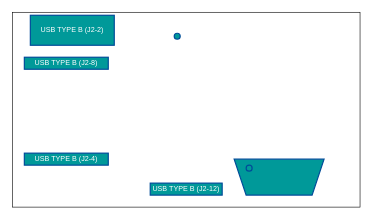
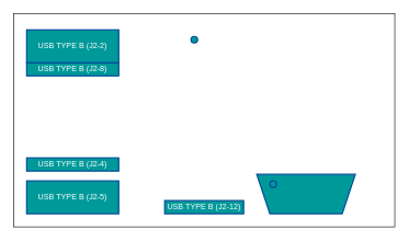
  <mxCell id="0" />
  <mxCell id="1" parent="0" />
  <mxCell id="2" value="" style="rounded=0;whiteSpace=wrap;html=1;" parent="1" vertex="1"><mxGeometry x="20" y="20" width="580" height="325" as="geometry" /></mxCell>
  <mxCell id="3" value="USB TYPE B (J2-12)" style="rounded=0;whiteSpace=wrap;html=1;fillColor=#009999;fontColor=#ffffff;strokeColor=#004C99;strokeWidth=2;" parent="1" vertex="1"><mxGeometry x="250" y="305" width="120" height="20" as="geometry" /></mxCell>
- <mxCell id="4" value="USB TYPE B (J2-4)" style="rounded=0;whiteSpace=wrap;html=1;direction=south;fillColor=#009999;fontColor=#ffffff;strokeColor=#004C99;strokeWidth=2;" parent="1" vertex="1"><mxGeometry x="40" y="255" width="140" height="20" as="geometry" /></mxCell>
+ <mxCell id="4" value="USB TYPE B (J2-4)" style="rounded=0;whiteSpace=wrap;html=1;direction=south;fillColor=#009999;fontColor=#ffffff;strokeColor=#004C99;strokeWidth=2;" parent="1" vertex="1"><mxGeometry x="40" y="240" width="140" height="20" as="geometry" /></mxCell>
+ <mxCell id="5" value="USB TYPE B (J2-5)" style="rounded=0;whiteSpace=wrap;html=1;direction=south;fillColor=#009999;fontColor=#ffffff;strokeColor=#004C99;strokeWidth=2;" vertex="1" parent="1"><mxGeometry x="40" y="275" width="140" height="50" as="geometry" /></mxCell>
  <mxCell id="6" value="USB TYPE B (J2-8)" style="rounded=0;whiteSpace=wrap;html=1;direction=south;fillColor=#009999;fontColor=#ffffff;strokeColor=#004C99;strokeWidth=2;" vertex="1" parent="1"><mxGeometry x="40" y="95" width="140" height="20" as="geometry" /></mxCell>
- <mxCell id="7" value="USB TYPE B (J2-2)" style="rounded=0;whiteSpace=wrap;html=1;direction=south;fillColor=#009999;strokeColor=#004C99;fontColor=#ffffff;strokeWidth=2;" vertex="1" parent="1"><mxGeometry x="50" y="25" width="140" height="50" as="geometry" /></mxCell>
+ <mxCell id="7" value="USB TYPE B (J2-2)" style="rounded=0;whiteSpace=wrap;html=1;direction=south;fillColor=#009999;strokeColor=#004C99;fontColor=#ffffff;strokeWidth=2;" vertex="1" parent="1"><mxGeometry x="40" y="45" width="140" height="50" as="geometry" /></mxCell>
  <mxCell id="8" value="" style="shape=trapezoid;perimeter=trapezoidPerimeter;whiteSpace=wrap;html=1;fixedSize=1;fontColor=#000000;strokeColor=#004C99;strokeWidth=2;fillColor=#009999;direction=west;" vertex="1" parent="1"><mxGeometry x="390" y="265" width="150" height="60" as="geometry" /></mxCell>
  <mxCell id="9" value="" style="ellipse;whiteSpace=wrap;html=1;aspect=fixed;fontColor=#000000;strokeColor=#004C99;strokeWidth=2;fillColor=#009999;" vertex="1" parent="1"><mxGeometry x="290" y="55" width="10" height="10" as="geometry" /></mxCell>
  <mxCell id="10" value="" style="ellipse;whiteSpace=wrap;html=1;aspect=fixed;fontColor=#000000;strokeColor=#004C99;strokeWidth=2;fillColor=#009999;" vertex="1" parent="1"><mxGeometry x="410" y="275" width="10" height="10" as="geometry" /></mxCell>
